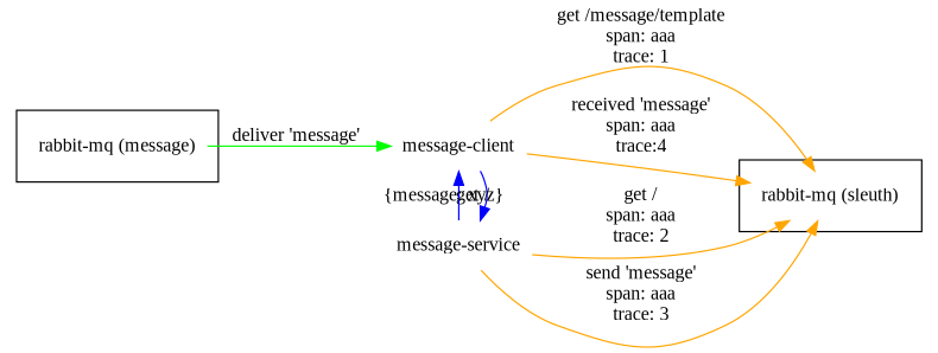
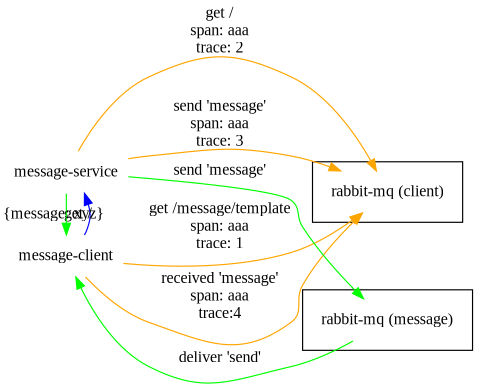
  digraph {
    fontname="Liberation Serif"
    rankdir=LR
    node [fontname="Liberation Serif" shape=plaintext]
    edge [color=orange fontname="Liberation Serif"]
    "message-client"
    "message-service"
    n3 [label="rabbit-mq (message)"]
-   "rabbit-mq (sleuth)"
+   "rabbit-mq (sleuth)" [label="rabbit-mq (client)"]
    subgraph sub_1 {
      rank=same
      "message-client"
      "message-service"
    }
    subgraph cluster_2 {
      n3
    }
    subgraph cluster_3 {
      "rabbit-mq (sleuth)"
    }
    "message-client" -> "message-service" [color=blue label="get /"]
    "message-client" -> "rabbit-mq (sleuth)" [label="get /message/template\nspan: aaa\ntrace: 1"]
    "message-client" -> "rabbit-mq (sleuth)" [label="received 'message'\nspan: aaa\ntrace:4"]
-   "message-service" -> "message-client" [color=blue label="{message: xyz}"]
+   "message-service" -> "message-client" [color=green label="{message: xyz}"]
+   "message-service" -> n3 [color=green label="send 'message'"]
    "message-service" -> "rabbit-mq (sleuth)" [label="get /\nspan: aaa\ntrace: 2"]
    "message-service" -> "rabbit-mq (sleuth)" [label="send 'message'\nspan: aaa\ntrace: 3"]
-   n3 -> "message-client" [color=green label="deliver 'message'"]
+   n3 -> "message-client" [color=green label="deliver 'send'"]
  }
